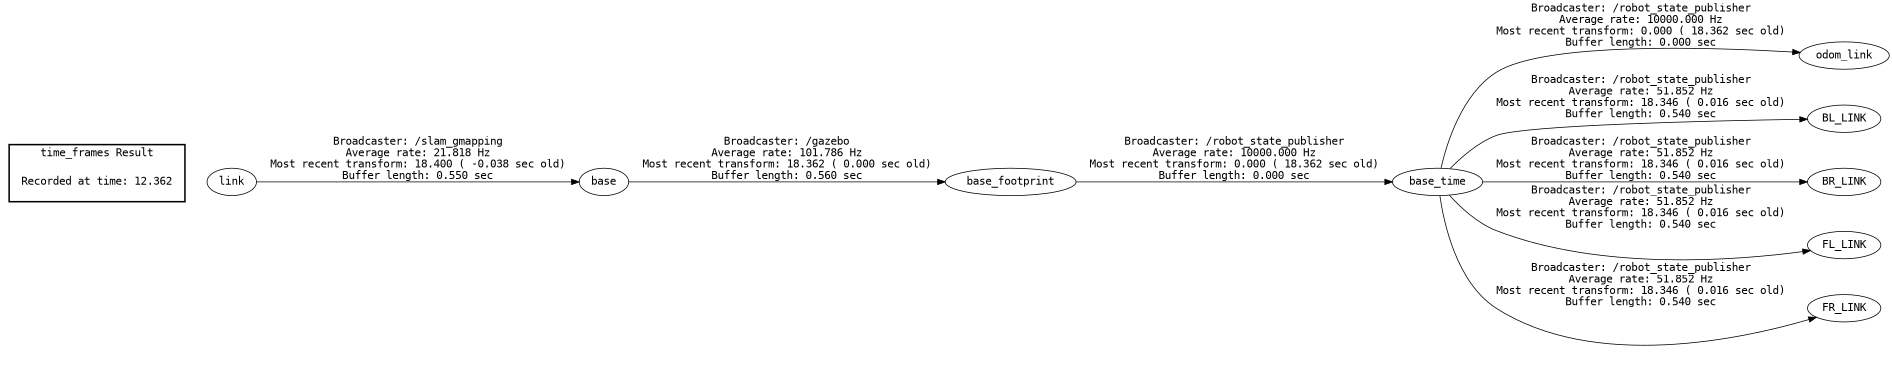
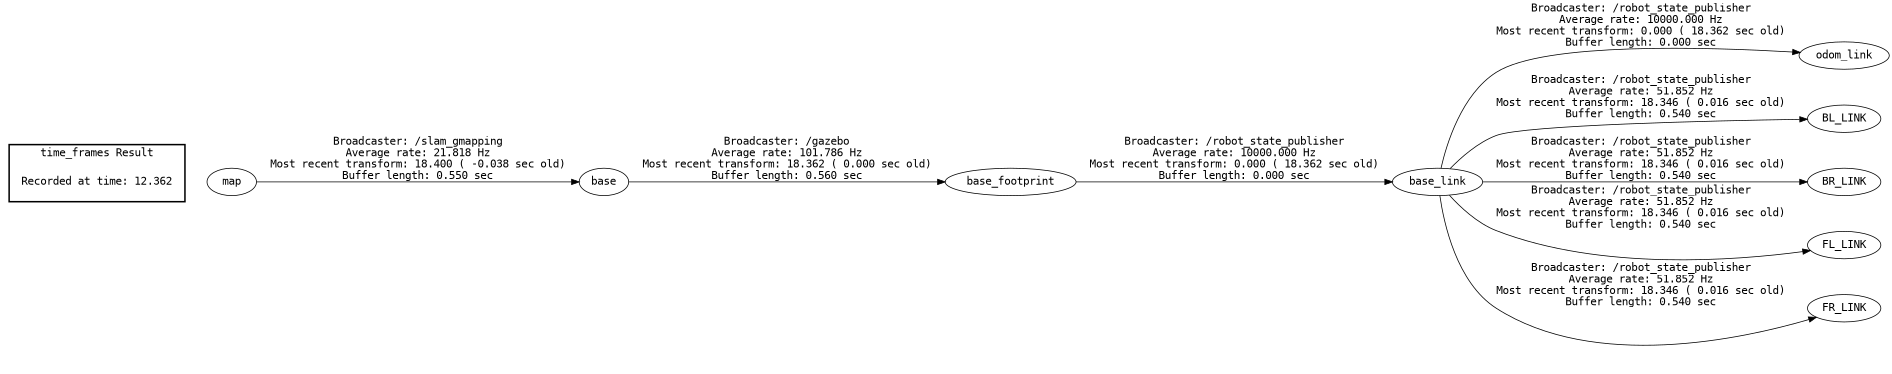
  digraph {
    fontname="DejaVu Sans Mono"
    rankdir=LR
    node [fontname="DejaVu Sans Mono"]
    edge [fontname="DejaVu Sans Mono"]
    n1 [label="Recorded at time: 12.362" shape=plaintext]
-   map [label=link]
+   map
    base_footprint
-   base_link [label=base_time]
+   base_link
    n5 [label=odom_link]
    BL_LINK
    BR_LINK
    FL_LINK
    FR_LINK
    n10 [label=base]
    subgraph cluster_1 {
      color=black
      label="time_frames Result"
      style=bold
      n1
    }
    n1 -> map [style=invis]
    map -> n10 [label="Broadcaster: /slam_gmapping\nAverage rate: 21.818 Hz\nMost recent transform: 18.400 ( -0.038 sec old)\nBuffer length: 0.550 sec\n"]
    base_footprint -> base_link [label="Broadcaster: /robot_state_publisher\nAverage rate: 10000.000 Hz\nMost recent transform: 0.000 ( 18.362 sec old)\nBuffer length: 0.000 sec\n"]
    base_link -> n5 [label="Broadcaster: /robot_state_publisher\nAverage rate: 10000.000 Hz\nMost recent transform: 0.000 ( 18.362 sec old)\nBuffer length: 0.000 sec\n"]
    base_link -> BL_LINK [label="Broadcaster: /robot_state_publisher\nAverage rate: 51.852 Hz\nMost recent transform: 18.346 ( 0.016 sec old)\nBuffer length: 0.540 sec\n"]
    base_link -> BR_LINK [label="Broadcaster: /robot_state_publisher\nAverage rate: 51.852 Hz\nMost recent transform: 18.346 ( 0.016 sec old)\nBuffer length: 0.540 sec\n"]
    base_link -> FL_LINK [label="Broadcaster: /robot_state_publisher\nAverage rate: 51.852 Hz\nMost recent transform: 18.346 ( 0.016 sec old)\nBuffer length: 0.540 sec\n"]
    base_link -> FR_LINK [label="Broadcaster: /robot_state_publisher\nAverage rate: 51.852 Hz\nMost recent transform: 18.346 ( 0.016 sec old)\nBuffer length: 0.540 sec\n"]
    n10 -> base_footprint [label="Broadcaster: /gazebo\nAverage rate: 101.786 Hz\nMost recent transform: 18.362 ( 0.000 sec old)\nBuffer length: 0.560 sec\n"]
  }
